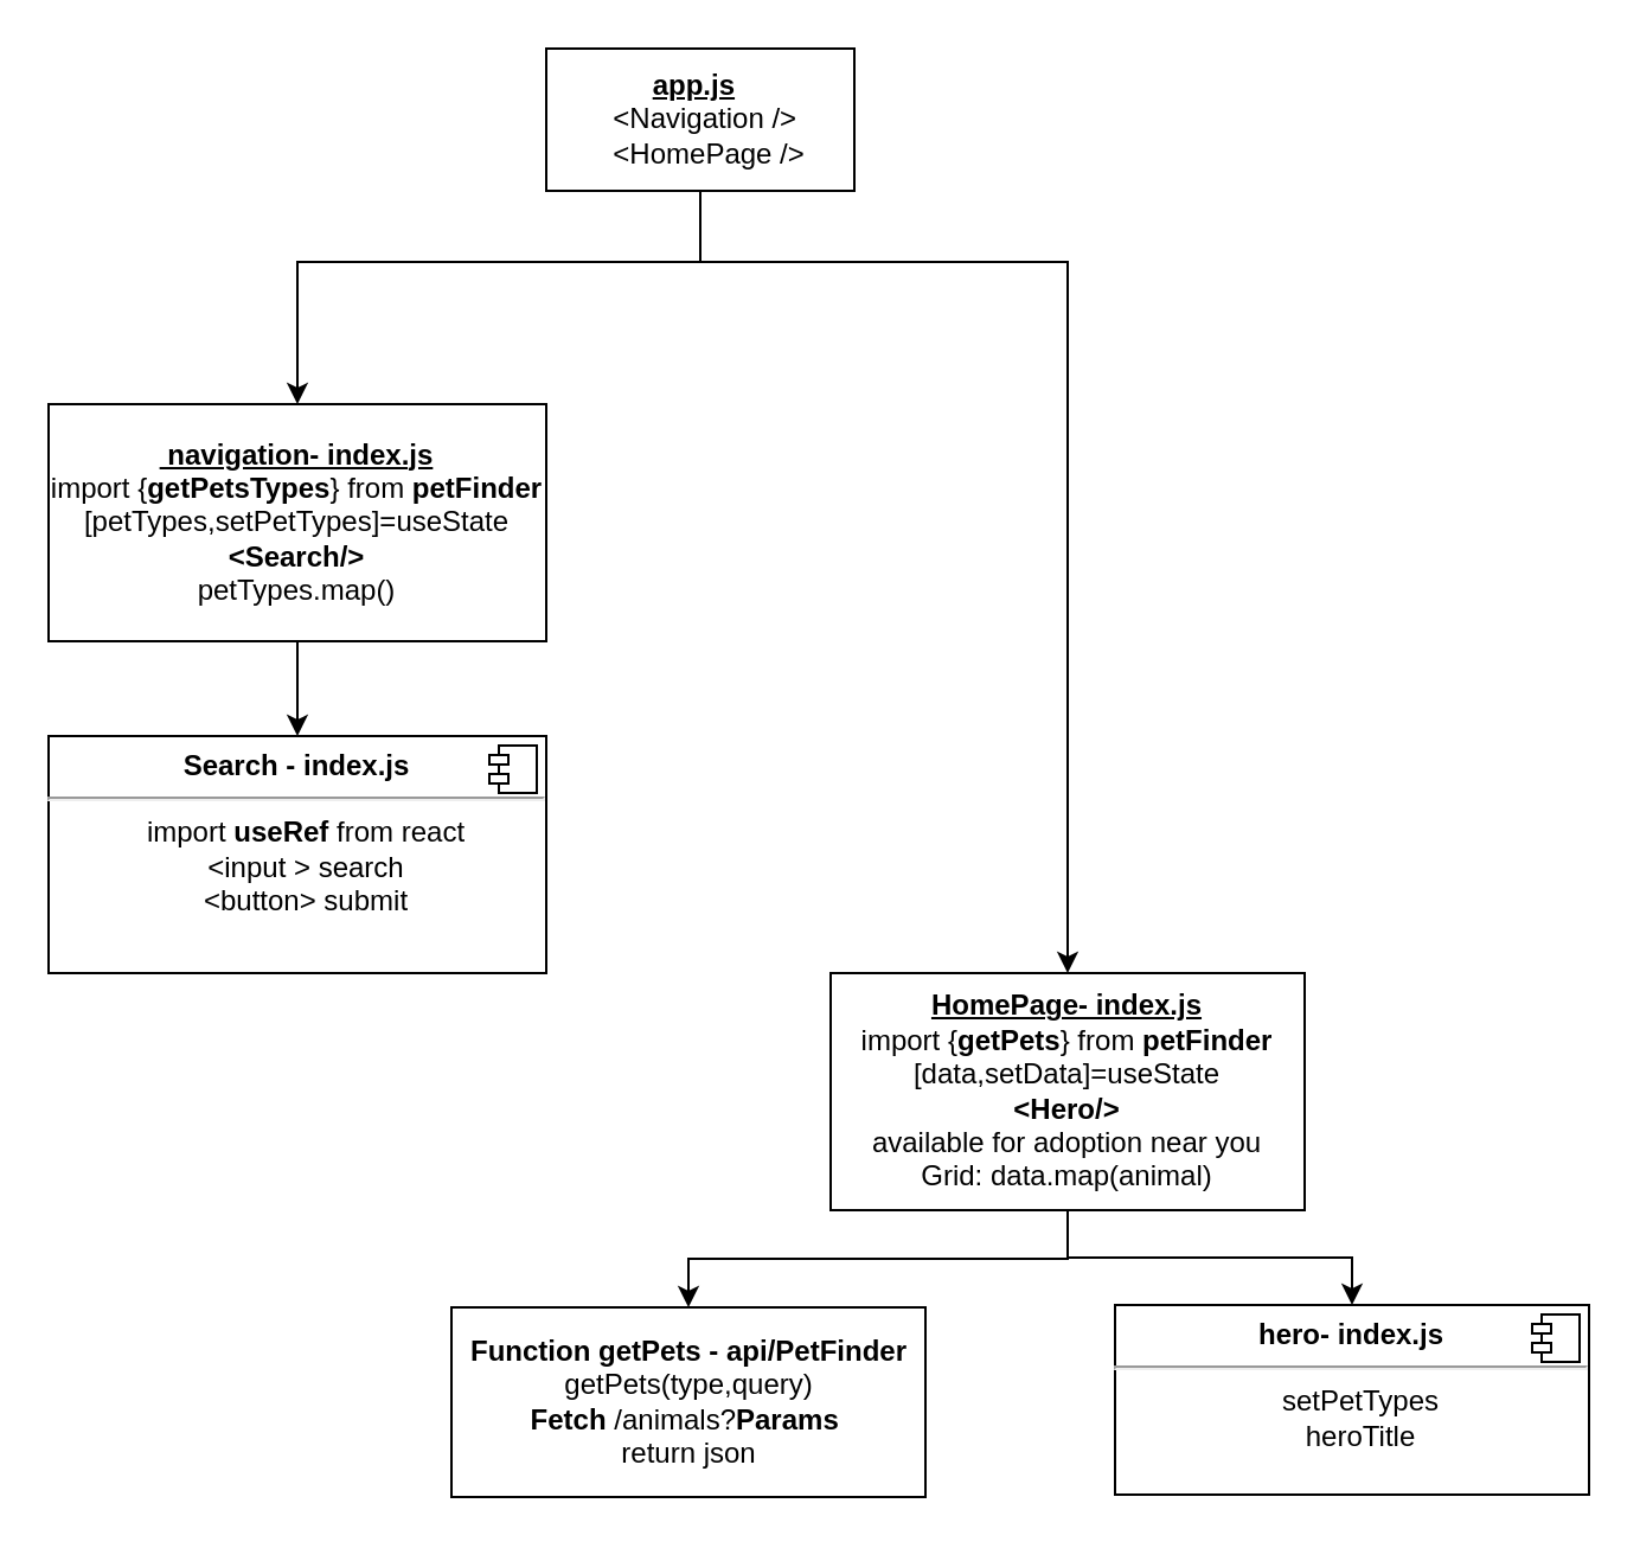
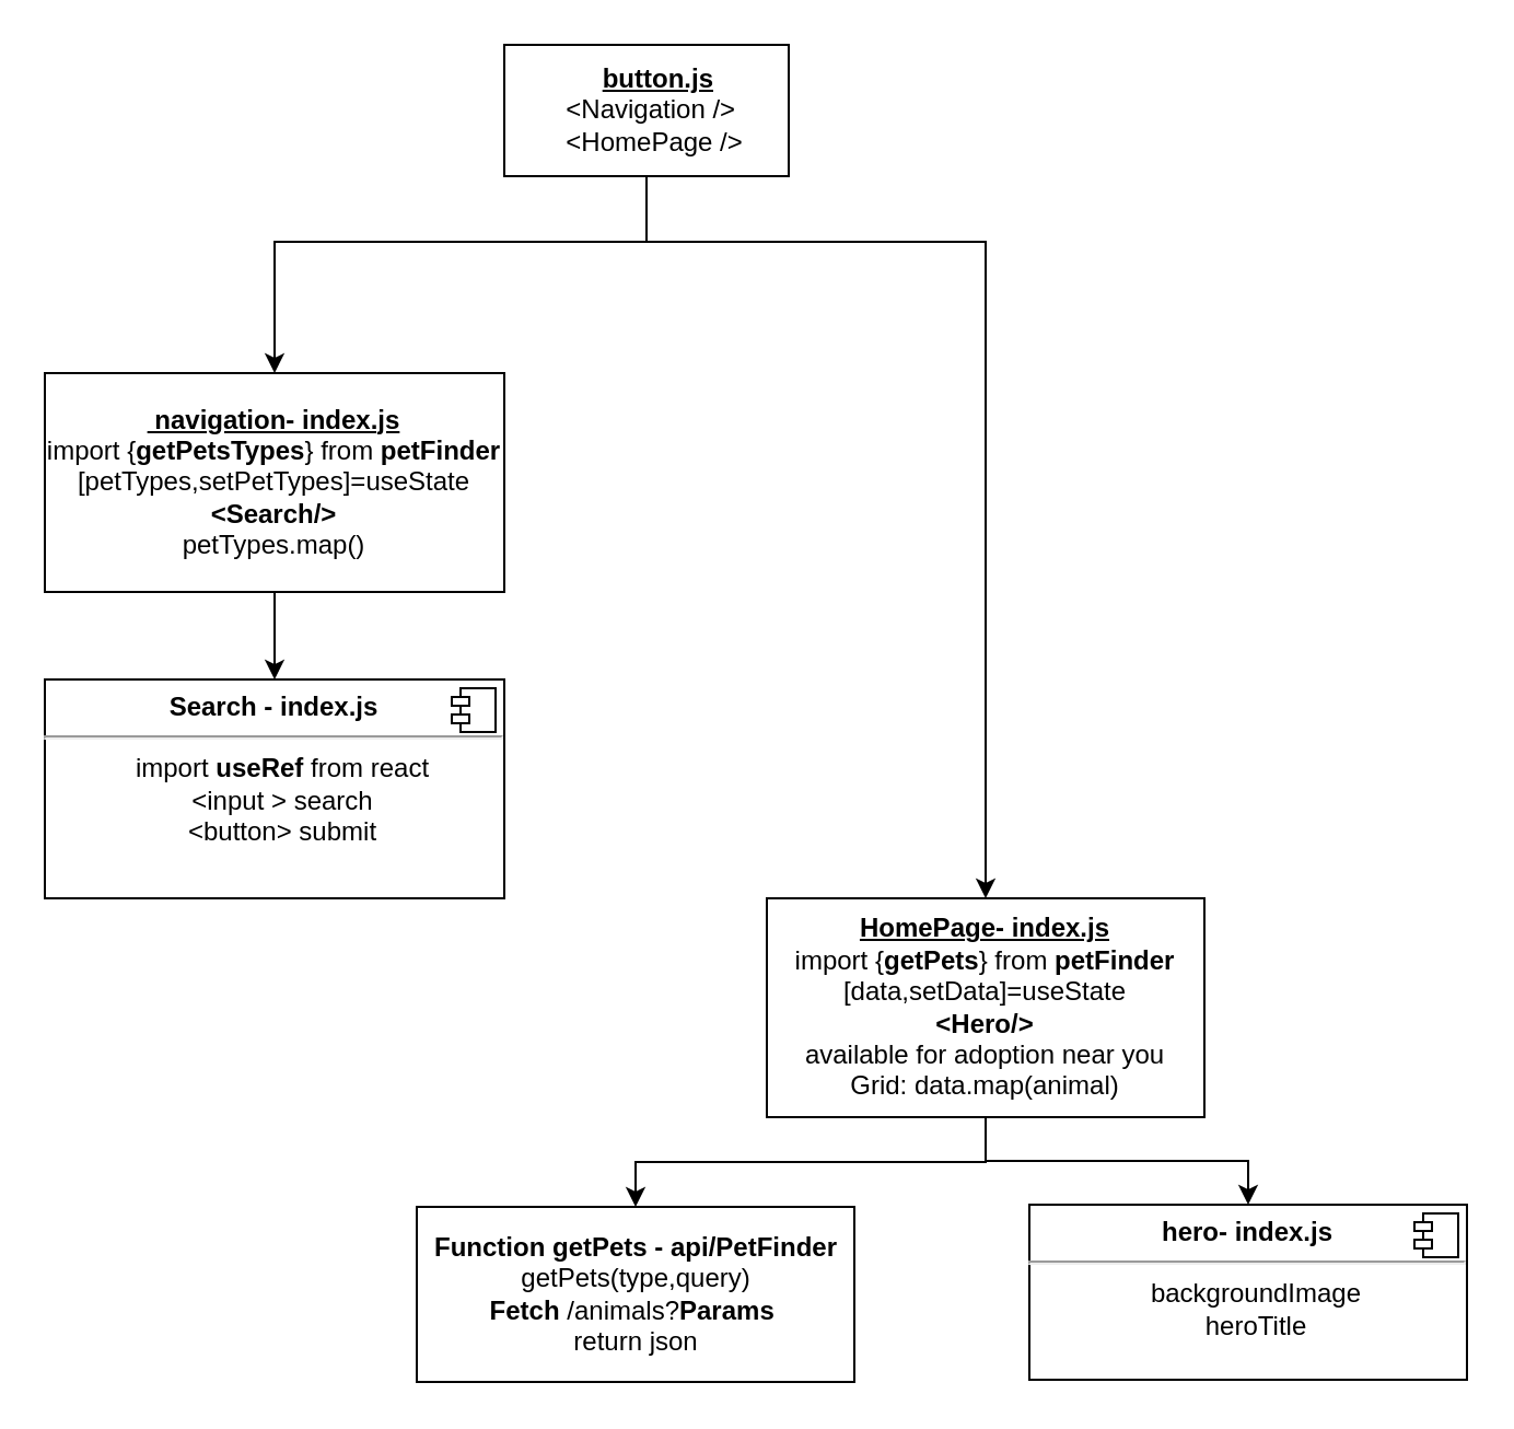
  <mxCell id="0" />
  <mxCell id="1" parent="0" />
  <mxCell id="2" value="" style="edgeStyle=orthogonalEdgeStyle;rounded=0;orthogonalLoop=1;jettySize=auto;html=1;entryX=0.5;entryY=0;entryDx=0;entryDy=0;exitX=1;exitY=0.5;exitDx=0;exitDy=0;" edge="1" parent="1" source="3" target="6"><mxGeometry relative="1" as="geometry"><Array as="points"><mxPoint x="295" y="110" /><mxPoint x="450" y="110" /></Array></mxGeometry></mxCell>
- <mxCell id="3" value="&lt;div style=&quot;&quot;&gt;&lt;span style=&quot;background-color: initial;&quot;&gt;&lt;span style=&quot;white-space: pre;&quot;&gt;&#09;&lt;/span&gt;&amp;nbsp; &amp;nbsp; &amp;nbsp;&lt;b&gt;&lt;u&gt;app.js&lt;/u&gt;&lt;/b&gt;&amp;nbsp;&lt;/span&gt;&lt;/div&gt;&lt;div style=&quot;&quot;&gt;&lt;span style=&quot;background-color: initial;&quot;&gt;&lt;span style=&quot;white-space: pre;&quot;&gt;&#09;&lt;/span&gt;&amp;lt;Navigation /&amp;gt;&lt;/span&gt;&lt;/div&gt;&lt;span style=&quot;background-color: initial;&quot;&gt;&amp;nbsp;&lt;span style=&quot;white-space: pre;&quot;&gt;&#09;&lt;/span&gt;&amp;lt;HomePage /&amp;gt;&lt;/span&gt;" style="rounded=0;whiteSpace=wrap;html=1;align=left;direction=south;" vertex="1" parent="1"><mxGeometry x="230" y="20" width="130" height="60" as="geometry" /></mxCell>
+ <mxCell id="3" value="&lt;div style=&quot;&quot;&gt;&lt;span style=&quot;background-color: initial;&quot;&gt;&lt;span style=&quot;white-space: pre;&quot;&gt;&#09;&lt;/span&gt;&amp;nbsp; &amp;nbsp; &amp;nbsp;&lt;b&gt;&lt;u&gt;button.js&lt;/u&gt;&lt;/b&gt;&amp;nbsp;&lt;/span&gt;&lt;/div&gt;&lt;div style=&quot;&quot;&gt;&lt;span style=&quot;background-color: initial;&quot;&gt;&lt;span style=&quot;white-space: pre;&quot;&gt;&#09;&lt;/span&gt;&amp;lt;Navigation /&amp;gt;&lt;/span&gt;&lt;/div&gt;&lt;span style=&quot;background-color: initial;&quot;&gt;&amp;nbsp;&lt;span style=&quot;white-space: pre;&quot;&gt;&#09;&lt;/span&gt;&amp;lt;HomePage /&amp;gt;&lt;/span&gt;" style="rounded=0;whiteSpace=wrap;html=1;align=left;direction=south;" vertex="1" parent="1"><mxGeometry x="230" y="20" width="130" height="60" as="geometry" /></mxCell>
  <mxCell id="4" value="" style="edgeStyle=orthogonalEdgeStyle;rounded=0;orthogonalLoop=1;jettySize=auto;html=1;" edge="1" parent="1" source="6" target="12"><mxGeometry relative="1" as="geometry" /></mxCell>
  <mxCell id="5" style="edgeStyle=orthogonalEdgeStyle;rounded=0;orthogonalLoop=1;jettySize=auto;html=1;entryX=0.5;entryY=0;entryDx=0;entryDy=0;" edge="1" parent="1" source="6" target="14"><mxGeometry relative="1" as="geometry" /></mxCell>
  <mxCell id="6" value="&lt;div style=&quot;&quot;&gt;&lt;b style=&quot;background-color: initial;&quot;&gt;&lt;u&gt;HomePage- index.js&lt;/u&gt;&lt;/b&gt;&lt;/div&gt;&lt;div style=&quot;&quot;&gt;import {&lt;b&gt;getPets&lt;/b&gt;} from &lt;b&gt;petFinder&lt;/b&gt;&lt;b style=&quot;background-color: initial;&quot;&gt;&lt;br&gt;&lt;/b&gt;&lt;/div&gt;[data,setData]=useState&lt;br&gt;&lt;b&gt;&amp;lt;Hero/&amp;gt;&lt;/b&gt;&lt;br&gt;available for adoption near you&lt;br&gt;Grid: data.map(animal)" style="whiteSpace=wrap;html=1;align=center;rounded=0;" vertex="1" parent="1"><mxGeometry x="350" y="410" width="200" height="100" as="geometry" /></mxCell>
  <mxCell id="7" value="" style="edgeStyle=orthogonalEdgeStyle;rounded=0;orthogonalLoop=1;jettySize=auto;html=1;" edge="1" parent="1" source="8" target="10"><mxGeometry relative="1" as="geometry" /></mxCell>
  <mxCell id="8" value="&lt;b&gt;&lt;u&gt;&amp;nbsp;navigation- index.js&lt;/u&gt;&lt;br&gt;&lt;/b&gt;&lt;div&gt;import {&lt;b&gt;getPetsTypes&lt;/b&gt;} from&amp;nbsp;&lt;b&gt;petFinder&lt;/b&gt;&lt;b style=&quot;background-color: initial;&quot;&gt;&lt;br&gt;&lt;/b&gt;&lt;/div&gt;&lt;span style=&quot;background-color: initial;&quot;&gt;[petTypes,&lt;/span&gt;&lt;span style=&quot;background-color: initial;&quot;&gt;setPetTypes]=useState&lt;br&gt;&lt;/span&gt;&lt;span style=&quot;background-color: initial;&quot;&gt;&lt;b&gt;&amp;lt;Search/&amp;gt;&lt;/b&gt;&lt;br&gt;petTypes.map()&lt;br&gt;&lt;/span&gt;&#09;" style="whiteSpace=wrap;html=1;align=center;rounded=0;" vertex="1" parent="1"><mxGeometry x="20" y="170" width="210" height="100" as="geometry" /></mxCell>
  <mxCell id="9" value="" style="edgeStyle=orthogonalEdgeStyle;rounded=0;orthogonalLoop=1;jettySize=auto;html=1;entryX=0.5;entryY=0;entryDx=0;entryDy=0;exitX=1;exitY=0.5;exitDx=0;exitDy=0;" edge="1" parent="1" source="3" target="8"><mxGeometry relative="1" as="geometry"><mxPoint x="305" y="90" as="sourcePoint" /><mxPoint x="505" y="170" as="targetPoint" /><Array as="points"><mxPoint x="295" y="110" /><mxPoint x="125" y="110" /></Array></mxGeometry></mxCell>
  <mxCell id="10" value="&lt;p style=&quot;margin:0px;margin-top:6px;text-align:center;&quot;&gt;&lt;b&gt;Search - index.js&lt;/b&gt;&lt;/p&gt;&lt;hr&gt;&lt;p style=&quot;text-align: center; margin: 0px 0px 0px 8px;&quot;&gt;import &lt;b&gt;useRef &lt;/b&gt;from react&lt;/p&gt;&lt;p style=&quot;text-align: center; margin: 0px 0px 0px 8px;&quot;&gt;&amp;lt;input &amp;gt; search&lt;/p&gt;&lt;p style=&quot;text-align: center; margin: 0px 0px 0px 8px;&quot;&gt;&amp;lt;button&amp;gt; submit&lt;/p&gt;" style="align=left;overflow=fill;html=1;dropTarget=0;" vertex="1" parent="1"><mxGeometry x="20" y="310" width="210" height="100" as="geometry" /></mxCell>
  <mxCell id="11" value="" style="shape=component;jettyWidth=8;jettyHeight=4;" vertex="1" parent="10"><mxGeometry x="1" width="20" height="20" relative="1" as="geometry"><mxPoint x="-24" y="4" as="offset" /></mxGeometry></mxCell>
- <mxCell id="12" value="&lt;p style=&quot;margin:0px;margin-top:6px;text-align:center;&quot;&gt;&lt;b&gt;hero- index.js&lt;/b&gt;&lt;/p&gt;&lt;hr&gt;&lt;p style=&quot;text-align: center; margin: 0px 0px 0px 8px;&quot;&gt;setPetTypes&lt;/p&gt;&lt;p style=&quot;text-align: center; margin: 0px 0px 0px 8px;&quot;&gt;heroTitle&lt;/p&gt;" style="align=left;overflow=fill;html=1;dropTarget=0;" vertex="1" parent="1"><mxGeometry x="470" y="550" width="200" height="80" as="geometry" /></mxCell>
+ <mxCell id="12" value="&lt;p style=&quot;margin:0px;margin-top:6px;text-align:center;&quot;&gt;&lt;b&gt;hero- index.js&lt;/b&gt;&lt;/p&gt;&lt;hr&gt;&lt;p style=&quot;text-align: center; margin: 0px 0px 0px 8px;&quot;&gt;backgroundImage&lt;/p&gt;&lt;p style=&quot;text-align: center; margin: 0px 0px 0px 8px;&quot;&gt;heroTitle&lt;/p&gt;" style="align=left;overflow=fill;html=1;dropTarget=0;" vertex="1" parent="1"><mxGeometry x="470" y="550" width="200" height="80" as="geometry" /></mxCell>
  <mxCell id="13" value="" style="shape=component;jettyWidth=8;jettyHeight=4;" vertex="1" parent="12"><mxGeometry x="1" width="20" height="20" relative="1" as="geometry"><mxPoint x="-24" y="4" as="offset" /></mxGeometry></mxCell>
  <mxCell id="14" value="&lt;b&gt;Function getPets - api/PetFinder&lt;/b&gt;&lt;br&gt;getPets(type,query)&lt;br&gt;&lt;b&gt;Fetch &lt;/b&gt;/animals?&lt;b&gt;Params&lt;/b&gt;&amp;nbsp;&lt;br&gt;return json" style="html=1;container=0;" vertex="1" parent="1"><mxGeometry x="190" y="551" width="200" height="80" as="geometry" /></mxCell>
